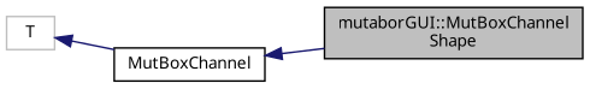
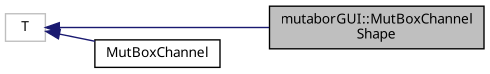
  digraph {
    rankdir=LR
    node [color=black fillcolor=white fontname=Sans fontsize=10 shape=record style=filled]
    edge [color=midnightblue dir=back fontname=Sans fontsize=10 labelfontname=Sans labelfontsize=10 style=solid]
    n1 [fillcolor=grey75 fontcolor=black height=0.2 label="mutaborGUI::MutBoxChannel\lShape" width=0.4]
    n2 [height=0.2 label=MutBoxChannel width=0.4]
    n3 [color=grey75 height=0.2 label=T width=0.4]
-   n2 -> n1
+   n3 -> n1
    n3 -> n2
  }
